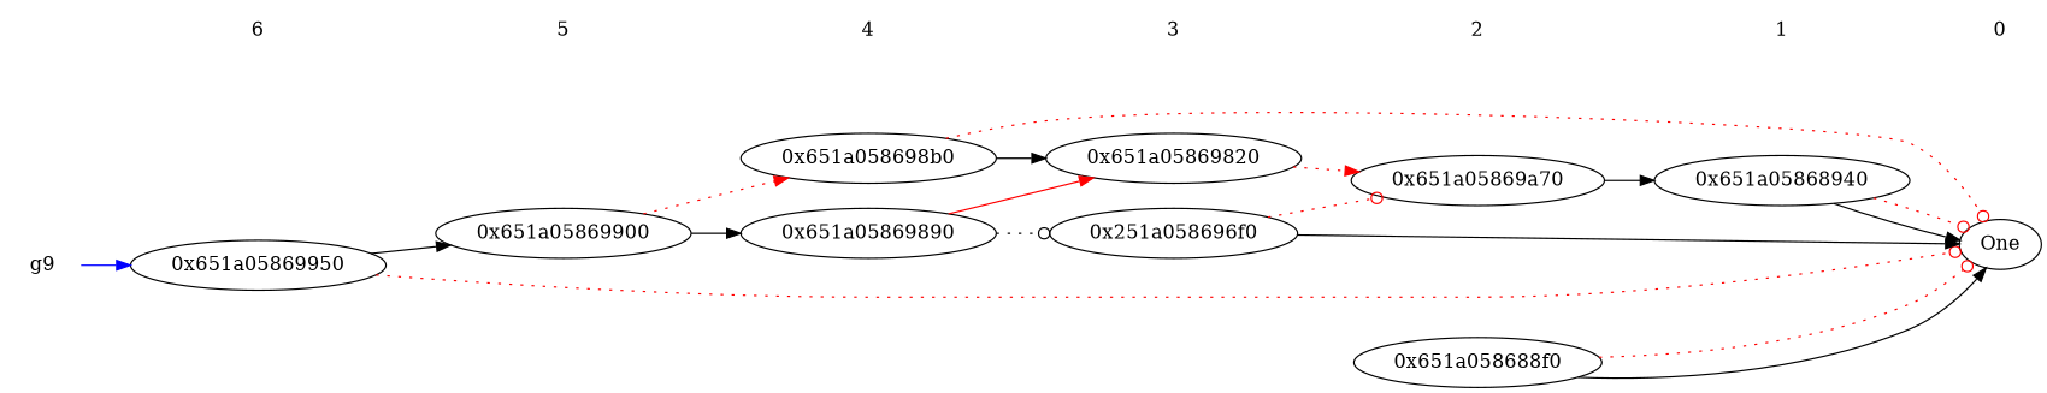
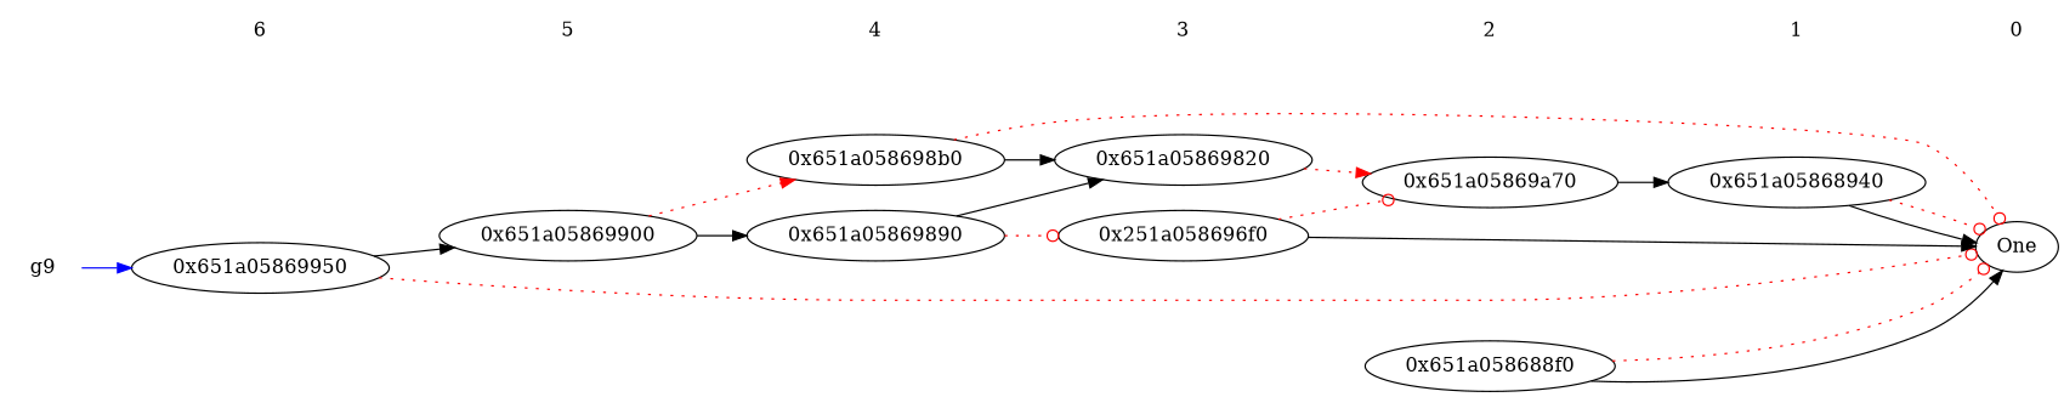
  digraph {
    rankdir=LR
    node [shape=ellipse]
    g9 [shape=plaintext]
    6 [shape=plaintext]
    "0x651a05869950"
    5 [shape=plaintext]
    "0x651a05869900"
    4 [shape=plaintext]
    "0x651a05869890"
    3 [shape=plaintext]
    "0x651a05869820"
    2 [shape=plaintext]
    "0x651a058688f0"
    "0x651a05869a70"
    1 [shape=plaintext]
    "0x651a05868940"
    n15 [label="0x251a058696f0"]
    "0x651a058698b0"
    0 [shape=plaintext]
    One
    subgraph sub_1 {
      rank=source
      g9
    }
    subgraph sub_2 {
      rank=same
      6
      "0x651a05869950"
    }
    subgraph sub_3 {
      rank=same
      5
      "0x651a05869900"
    }
    subgraph sub_4 {
      rank=same
      4
      "0x651a05869890"
    }
    subgraph sub_5 {
      rank=same
      3
      "0x651a05869820"
    }
    subgraph sub_6 {
      rank=same
      2
      "0x651a058688f0"
    }
    subgraph sub_7 {
      rank=same
      2
      "0x651a05869a70"
    }
    subgraph sub_8 {
      rank=same
      1
      "0x651a05868940"
    }
    subgraph sub_9 {
      rank=same
      3
      n15
    }
    subgraph sub_10 {
      rank=same
      4
      "0x651a058698b0"
    }
    subgraph sub_11 {
      rank=same
      0
      One
    }
    g9 -> "0x651a05869950" [color=blue]
    6 -> 5 [style=invis]
    "0x651a05869950" -> "0x651a05869900"
    "0x651a05869950" -> One [arrowhead=odot color=red style=dotted]
    5 -> 4 [style=invis]
    "0x651a05869900" -> "0x651a05869890"
    "0x651a05869900" -> "0x651a058698b0" [color=red style=dotted]
    4 -> 3 [style=invis]
-   "0x651a05869890" -> "0x651a05869820" [color=red]
-   "0x651a05869890" -> n15 [arrowhead=odot color=black style=dotted]
+   "0x651a05869890" -> "0x651a05869820"
+   "0x651a05869890" -> n15 [arrowhead=odot color=red style=dotted]
    3 -> 2 [style=invis]
    "0x651a05869820" -> "0x651a05869a70" [color=red style=dotted]
    2 -> 1 [style=invis]
    "0x651a058688f0" -> One
    "0x651a058688f0" -> One [arrowhead=odot color=red style=dotted]
    "0x651a05869a70" -> "0x651a05868940"
    1 -> 0 [style=invis]
    "0x651a05868940" -> One
    "0x651a05868940" -> One [arrowhead=odot color=red style=dotted]
    n15 -> "0x651a05869a70" [arrowhead=odot color=red style=dotted]
    n15 -> One
    "0x651a058698b0" -> "0x651a05869820"
    "0x651a058698b0" -> One [arrowhead=odot color=red style=dotted]
  }
